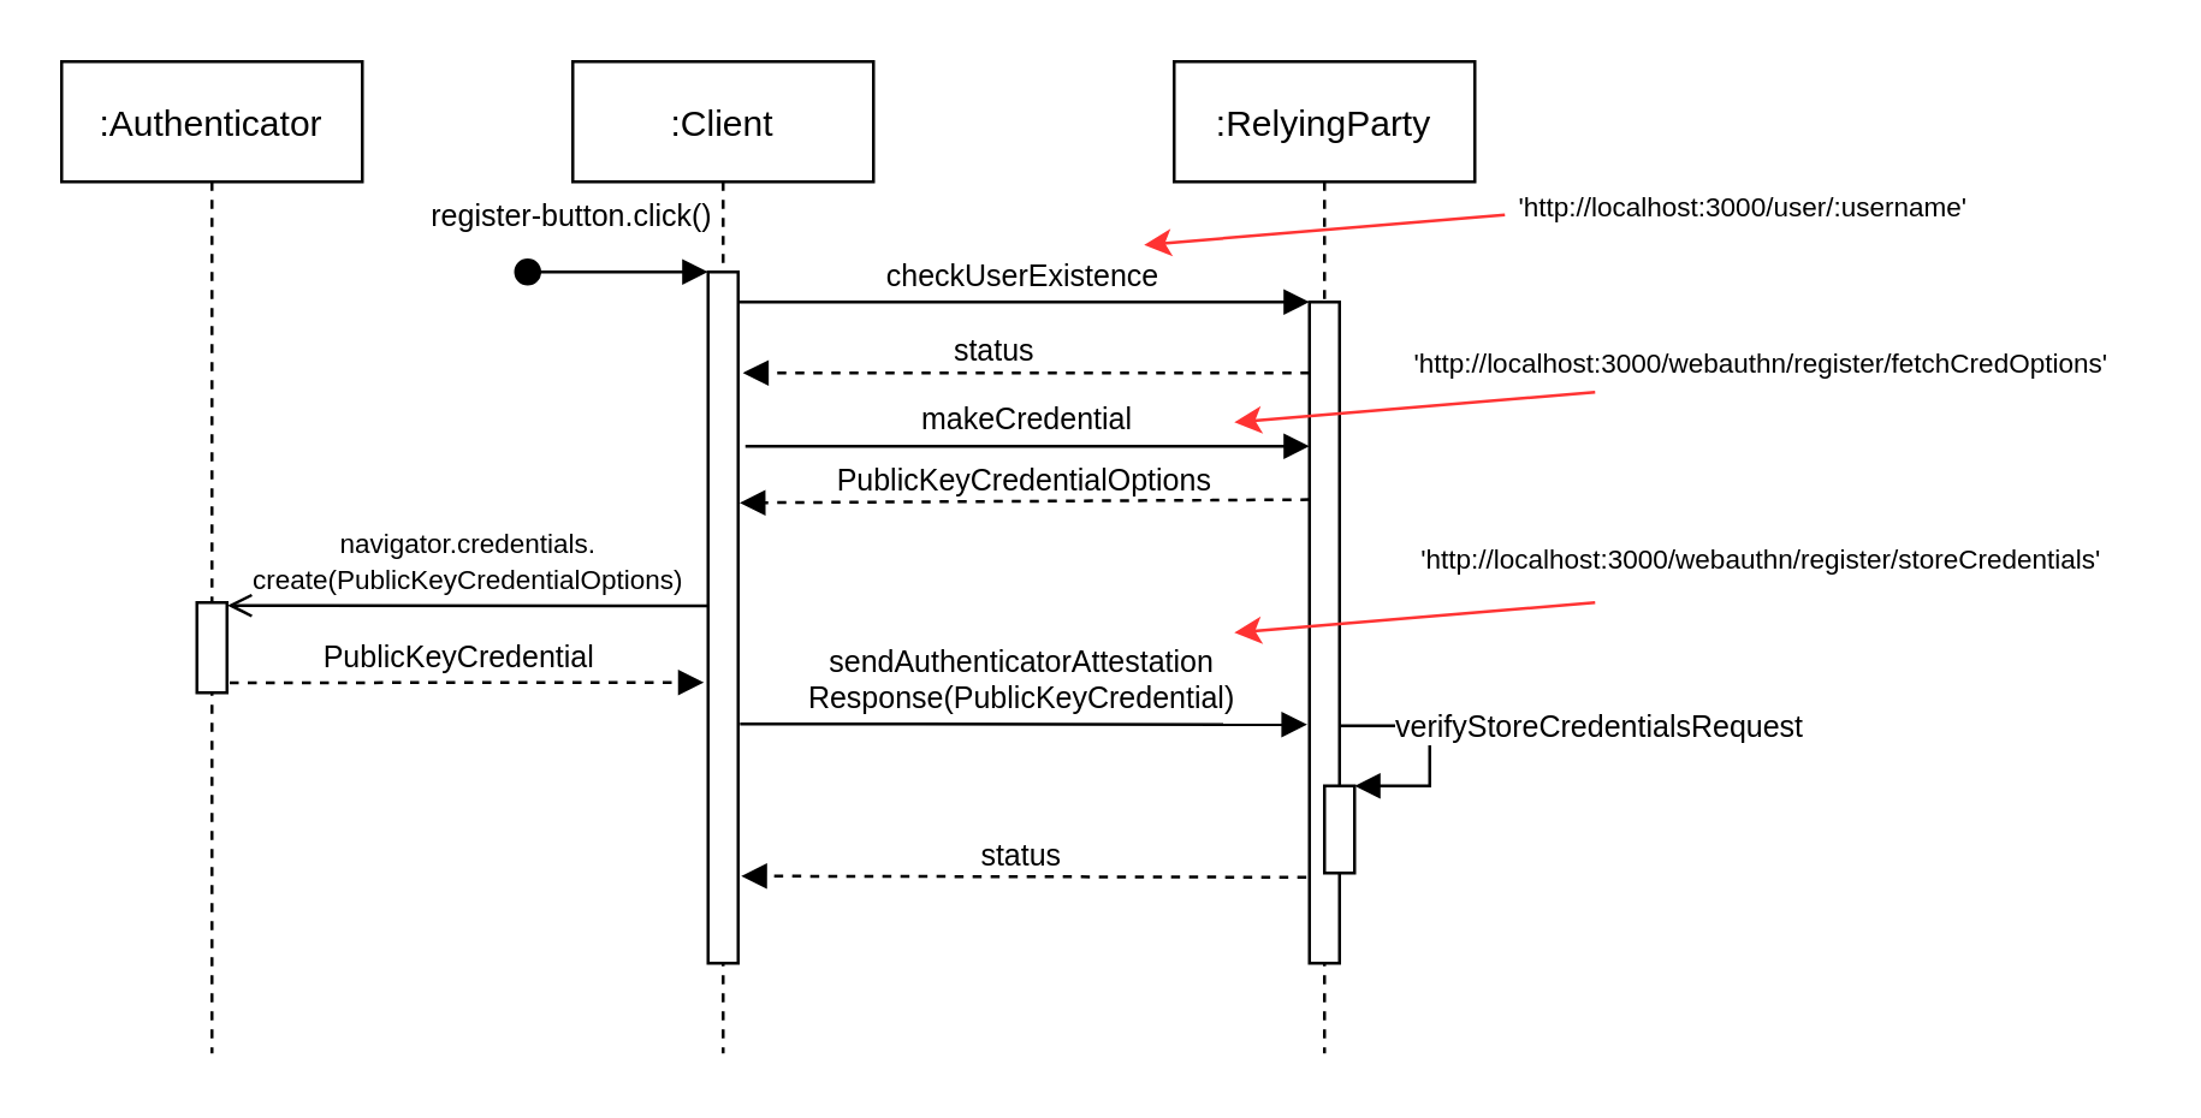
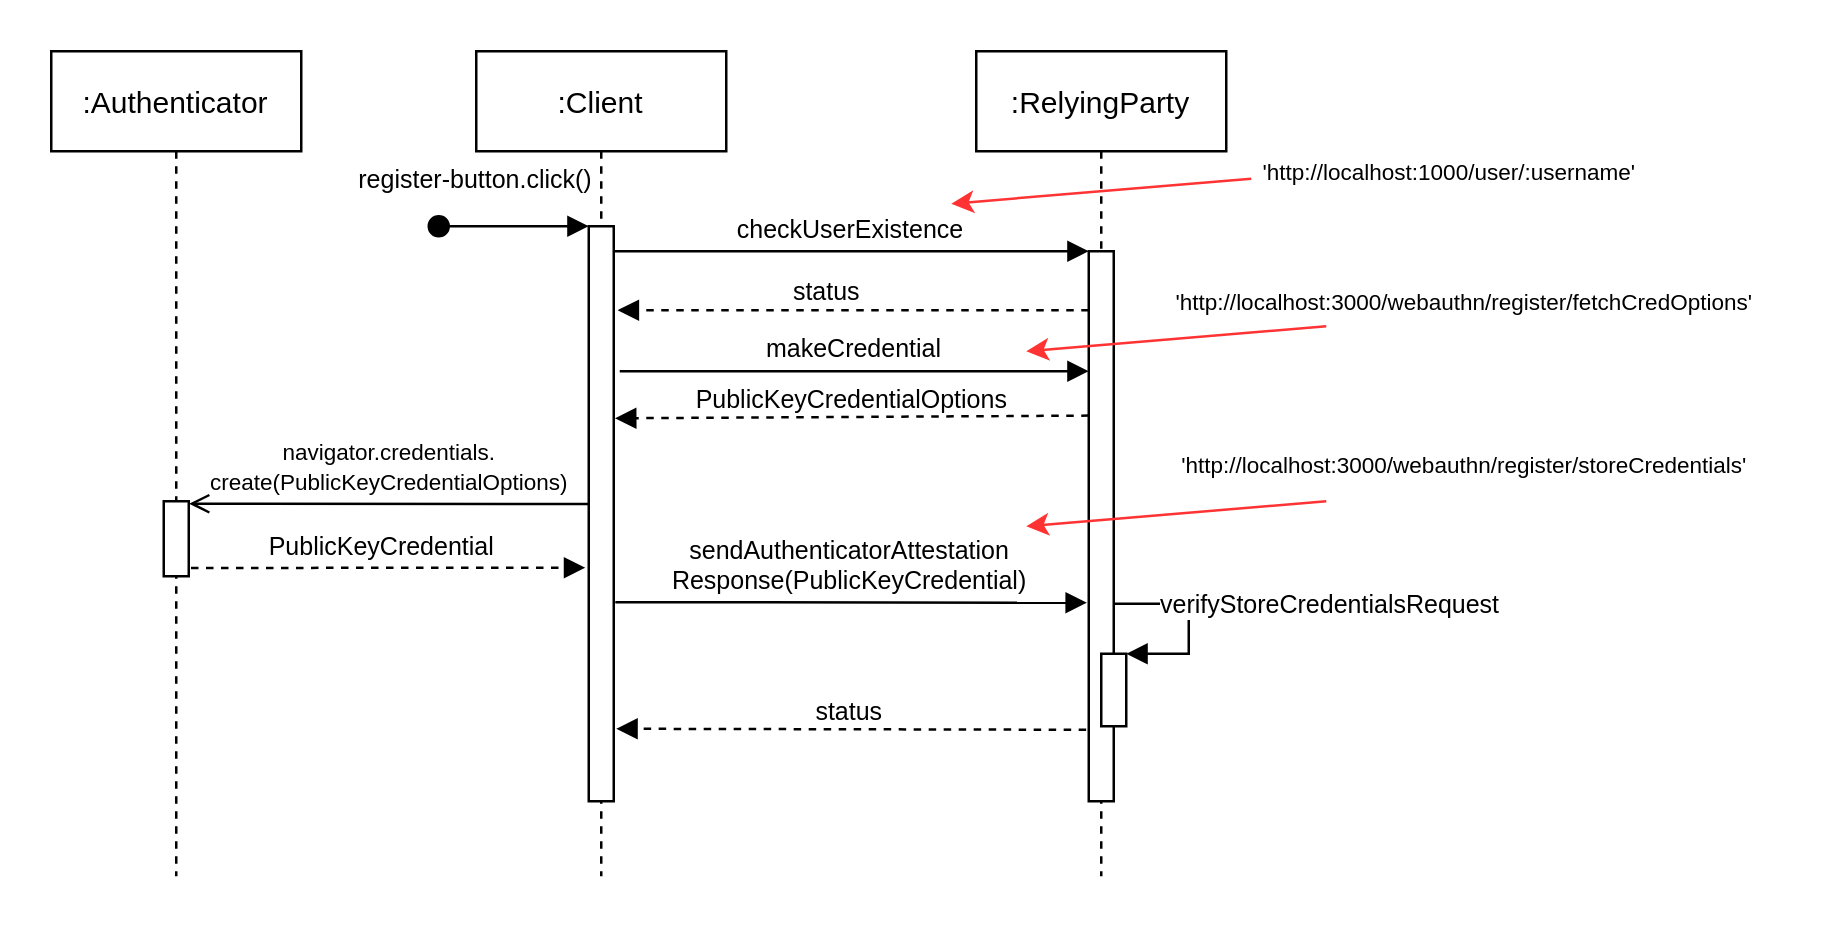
  <mxCell id="0" />
  <mxCell id="1" parent="0" />
  <mxCell id="2" value=":Client" style="shape=umlLifeline;perimeter=lifelinePerimeter;container=1;collapsible=0;recursiveResize=0;rounded=0;shadow=0;strokeWidth=1;" parent="1" vertex="1"><mxGeometry x="190" y="20" width="100" height="330" as="geometry" /></mxCell>
  <mxCell id="3" value="" style="points=[];perimeter=orthogonalPerimeter;rounded=0;shadow=0;strokeWidth=1;" parent="2" vertex="1"><mxGeometry x="45" y="70" width="10" height="230" as="geometry" /></mxCell>
  <mxCell id="4" value="register-button.click()" style="verticalAlign=bottom;startArrow=oval;endArrow=block;startSize=8;shadow=0;strokeWidth=1;fontSize=10;spacing=2;" parent="2" edge="1"><mxGeometry x="-0.5" y="10" relative="1" as="geometry"><mxPoint x="-15" y="70" as="sourcePoint" /><mxPoint x="45" y="70" as="targetPoint" /><mxPoint as="offset" /></mxGeometry></mxCell>
  <mxCell id="5" value=":RelyingParty" style="shape=umlLifeline;perimeter=lifelinePerimeter;container=1;collapsible=0;recursiveResize=0;rounded=0;shadow=0;strokeWidth=1;" parent="1" vertex="1"><mxGeometry x="390" y="20" width="100" height="330" as="geometry" /></mxCell>
  <mxCell id="6" value="" style="points=[];perimeter=orthogonalPerimeter;rounded=0;shadow=0;strokeWidth=1;" parent="5" vertex="1"><mxGeometry x="45" y="80" width="10" height="220" as="geometry" /></mxCell>
  <mxCell id="7" value="makeCredential" style="verticalAlign=bottom;endArrow=block;entryX=0;entryY=0;shadow=0;strokeWidth=1;exitX=1.24;exitY=0.252;exitDx=0;exitDy=0;exitPerimeter=0;fontSize=10;" parent="5" source="3" edge="1"><mxGeometry relative="1" as="geometry"><mxPoint x="-90" y="128" as="sourcePoint" /><mxPoint x="45" y="128.0" as="targetPoint" /></mxGeometry></mxCell>
  <mxCell id="8" value="" style="html=1;verticalAlign=bottom;labelBackgroundColor=none;endArrow=block;endFill=1;dashed=1;rounded=0;entryX=1.048;entryY=0.334;entryDx=0;entryDy=0;entryPerimeter=0;" parent="5" target="3" edge="1"><mxGeometry width="160" relative="1" as="geometry"><mxPoint x="45" y="145.74" as="sourcePoint" /><mxPoint x="-110" y="146" as="targetPoint" /></mxGeometry></mxCell>
  <mxCell id="9" value="&lt;font style=&quot;font-size: 10px&quot;&gt;PublicKeyCredentialOptions&lt;/font&gt;" style="edgeLabel;html=1;align=center;verticalAlign=middle;resizable=0;points=[];" parent="8" vertex="1" connectable="0"><mxGeometry x="0.267" relative="1" as="geometry"><mxPoint x="24" y="-8" as="offset" /></mxGeometry></mxCell>
  <mxCell id="10" value="" style="html=1;points=[];perimeter=orthogonalPerimeter;fontSize=10;" parent="5" vertex="1"><mxGeometry x="50" y="241" width="10" height="29" as="geometry" /></mxCell>
  <mxCell id="11" value="verifyStoreCredentialsRequest" style="edgeStyle=orthogonalEdgeStyle;html=1;align=left;spacingLeft=2;endArrow=block;rounded=0;entryX=1;entryY=0;fontSize=10;" parent="5" target="10" edge="1"><mxGeometry x="-0.6" relative="1" as="geometry"><mxPoint x="55" y="221" as="sourcePoint" /><Array as="points"><mxPoint x="85" y="221" /></Array><mxPoint as="offset" /></mxGeometry></mxCell>
  <mxCell id="12" value="" style="endArrow=classic;html=1;rounded=0;fontSize=10;fillColor=#f8cecc;strokeColor=#FF3333;" parent="5" edge="1"><mxGeometry width="50" height="50" relative="1" as="geometry"><mxPoint x="140" y="110" as="sourcePoint" /><mxPoint x="20" y="120" as="targetPoint" /></mxGeometry></mxCell>
  <mxCell id="13" value="checkUserExistence" style="verticalAlign=bottom;endArrow=block;entryX=0;entryY=0;shadow=0;strokeWidth=1;fontSize=10;" parent="1" source="3" target="6" edge="1"><mxGeometry relative="1" as="geometry"><mxPoint x="315" y="100" as="sourcePoint" /></mxGeometry></mxCell>
  <mxCell id="14" value=":Authenticator" style="shape=umlLifeline;perimeter=lifelinePerimeter;container=1;collapsible=0;recursiveResize=0;rounded=0;shadow=0;strokeWidth=1;" parent="1" vertex="1"><mxGeometry x="20" y="20" width="100" height="330" as="geometry" /></mxCell>
  <mxCell id="15" value="" style="points=[];perimeter=orthogonalPerimeter;rounded=0;shadow=0;strokeWidth=1;" parent="14" vertex="1"><mxGeometry x="45" y="180" width="10" height="30" as="geometry" /></mxCell>
  <mxCell id="16" value="" style="html=1;verticalAlign=bottom;labelBackgroundColor=none;endArrow=block;endFill=1;dashed=1;rounded=0;entryX=1.154;entryY=0.146;entryDx=0;entryDy=0;entryPerimeter=0;" parent="1" source="6" target="3" edge="1"><mxGeometry width="160" relative="1" as="geometry"><mxPoint x="200" y="140" as="sourcePoint" /><mxPoint x="360" y="140" as="targetPoint" /></mxGeometry></mxCell>
  <mxCell id="17" value="&lt;font style=&quot;font-size: 10px&quot;&gt;status&lt;/font&gt;" style="edgeLabel;html=1;align=center;verticalAlign=middle;resizable=0;points=[];" parent="16" vertex="1" connectable="0"><mxGeometry x="0.267" relative="1" as="geometry"><mxPoint x="13" y="-8" as="offset" /></mxGeometry></mxCell>
  <mxCell id="18" value="&lt;font style=&quot;font-size: 9px&quot;&gt;navigator.credentials.&lt;br&gt;create(PublicKeyCredentialOptions)&lt;/font&gt;" style="html=1;verticalAlign=bottom;labelBackgroundColor=none;endArrow=open;endFill=0;rounded=0;fontSize=10;exitX=-0.008;exitY=0.483;exitDx=0;exitDy=0;exitPerimeter=0;entryX=1.014;entryY=0.033;entryDx=0;entryDy=0;entryPerimeter=0;" parent="1" source="3" target="15" edge="1"><mxGeometry width="160" relative="1" as="geometry"><mxPoint x="170" y="200" as="sourcePoint" /><mxPoint x="330" y="200" as="targetPoint" /></mxGeometry></mxCell>
  <mxCell id="19" value="" style="html=1;verticalAlign=bottom;labelBackgroundColor=none;endArrow=block;endFill=1;dashed=1;rounded=0;fontSize=9;exitX=1.09;exitY=0.656;exitDx=0;exitDy=0;exitPerimeter=0;entryX=-0.138;entryY=0.682;entryDx=0;entryDy=0;entryPerimeter=0;" parent="1" edge="1"><mxGeometry width="160" relative="1" as="geometry"><mxPoint x="75.9" y="226.68" as="sourcePoint" /><mxPoint x="233.62" y="226.58" as="targetPoint" /></mxGeometry></mxCell>
  <mxCell id="20" value="&lt;font style=&quot;font-size: 10px&quot;&gt;PublicKeyCredential&lt;/font&gt;" style="edgeLabel;html=1;align=center;verticalAlign=middle;resizable=0;points=[];fontSize=9;" parent="19" vertex="1" connectable="0"><mxGeometry x="-0.237" y="1" relative="1" as="geometry"><mxPoint x="16" y="-8" as="offset" /></mxGeometry></mxCell>
  <mxCell id="21" value="sendAuthenticatorAttestation&#10;Response(PublicKeyCredential)" style="verticalAlign=bottom;endArrow=block;entryX=-0.073;entryY=0.74;shadow=0;strokeWidth=1;exitX=1.063;exitY=0.302;exitDx=0;exitDy=0;exitPerimeter=0;entryDx=0;entryDy=0;entryPerimeter=0;fontSize=10;" parent="1" edge="1"><mxGeometry x="0.001" relative="1" as="geometry"><mxPoint x="245.63" y="240.38" as="sourcePoint" /><mxPoint x="434.27" y="240.6" as="targetPoint" /><mxPoint as="offset" /></mxGeometry></mxCell>
  <mxCell id="22" value="" style="html=1;verticalAlign=bottom;labelBackgroundColor=none;endArrow=block;endFill=1;dashed=1;rounded=0;entryX=1.1;entryY=0.4;entryDx=0;entryDy=0;entryPerimeter=0;exitX=-0.103;exitY=0.839;exitDx=0;exitDy=0;exitPerimeter=0;" parent="1" edge="1"><mxGeometry width="160" relative="1" as="geometry"><mxPoint x="433.97" y="291.41" as="sourcePoint" /><mxPoint x="246" y="291" as="targetPoint" /></mxGeometry></mxCell>
  <mxCell id="23" value="&lt;font style=&quot;font-size: 10px&quot;&gt;status&lt;/font&gt;" style="edgeLabel;html=1;align=center;verticalAlign=middle;resizable=0;points=[];" parent="22" vertex="1" connectable="0"><mxGeometry x="0.267" relative="1" as="geometry"><mxPoint x="24" y="-8" as="offset" /></mxGeometry></mxCell>
  <mxCell id="24" value="" style="endArrow=classic;html=1;rounded=0;fontSize=10;fillColor=#f8cecc;strokeColor=#FF3333;" parent="1" edge="1"><mxGeometry width="50" height="50" relative="1" as="geometry"><mxPoint x="500" y="71" as="sourcePoint" /><mxPoint x="380" y="81" as="targetPoint" /></mxGeometry></mxCell>
- <mxCell id="25" value="&lt;font style=&quot;font-size: 9px&quot;&gt;'http://localhost:3000/user/:username'&lt;/font&gt;" style="text;html=1;align=center;verticalAlign=middle;resizable=0;points=[];autosize=1;strokeColor=none;fillColor=none;fontSize=10;" parent="1" vertex="1"><mxGeometry x="499" y="58" width="160" height="20" as="geometry" /></mxCell>
+ <mxCell id="25" value="&lt;font style=&quot;font-size: 9px&quot;&gt;'http://localhost:1000/user/:username'&lt;/font&gt;" style="text;html=1;align=center;verticalAlign=middle;resizable=0;points=[];autosize=1;strokeColor=none;fillColor=none;fontSize=10;" parent="1" vertex="1"><mxGeometry x="499" y="58" width="160" height="20" as="geometry" /></mxCell>
  <mxCell id="26" value="&lt;font style=&quot;font-size: 9px&quot;&gt;'http://localhost:3000/webauthn/register/fetchCredOptions'&lt;/font&gt;" style="text;html=1;align=center;verticalAlign=middle;resizable=0;points=[];autosize=1;strokeColor=none;fillColor=none;fontSize=10;" parent="1" vertex="1"><mxGeometry x="460" y="110" width="250" height="20" as="geometry" /></mxCell>
  <mxCell id="27" value="&lt;font style=&quot;font-size: 9px&quot;&gt;'http://localhost:3000/webauthn/register/storeCredentials'&lt;/font&gt;" style="text;html=1;align=center;verticalAlign=middle;resizable=0;points=[];autosize=1;strokeColor=none;fillColor=none;fontSize=10;" parent="1" vertex="1"><mxGeometry x="465" y="175" width="240" height="20" as="geometry" /></mxCell>
  <mxCell id="28" value="" style="endArrow=classic;html=1;rounded=0;fontSize=10;fillColor=#f8cecc;strokeColor=#FF3333;" parent="1" edge="1"><mxGeometry width="50" height="50" relative="1" as="geometry"><mxPoint x="530" y="200" as="sourcePoint" /><mxPoint x="410" y="210" as="targetPoint" /></mxGeometry></mxCell>
